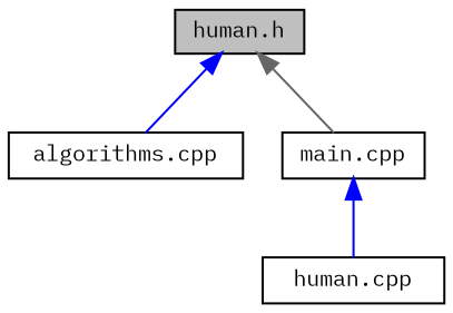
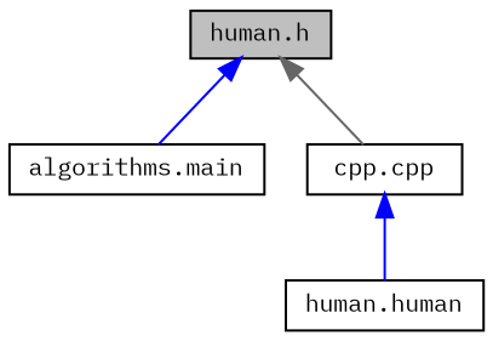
  digraph {
    fontname="IBM Plex Mono"
    node [color=black fillcolor=white fontname="IBM Plex Mono" fontsize=10 shape=record style=filled]
    edge [color=blue dir=back fontname="IBM Plex Mono" fontsize=10 labelfontname=Helvetica labelfontsize=10 style=solid]
    n1 [fillcolor=grey75 fontcolor=black height=0.2 label="human.h" width=0.4]
-   n2 [height=0.2 label="algorithms.cpp" width=0.4]
-   n3 [height=0.2 label="main.cpp" width=0.4]
-   n4 [height=0.2 label="human.cpp" width=0.4]
+   n2 [height=0.2 label="algorithms.main" width=0.4]
+   n3 [height=0.2 label="cpp.cpp" width=0.4]
+   n4 [height=0.2 label="human.human" width=0.4]
    n1 -> n2
    n1 -> n3 [color=gray40]
    n3 -> n4
  }
